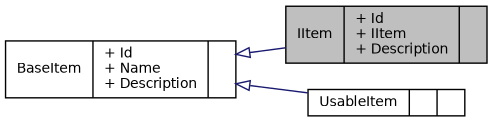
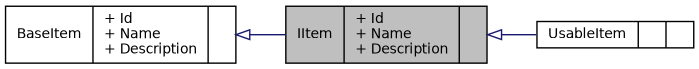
  digraph {
    rankdir=LR
    node [color=black fillcolor=white fontname=Helvetica fontsize=10 shape=record style=filled]
    edge [arrowtail=onormal color=midnightblue dir=back fontname=Helvetica fontsize=10 labelfontname=Helvetica labelfontsize=10 style=solid]
-   n1 [fillcolor=grey75 fontcolor=black height=0.2 label="{IItem\n|+ Id\l+ IItem\l+ Description\l|}" width=0.4]
+   n1 [fillcolor=grey75 fontcolor=black height=0.2 label="{IItem\n|+ Id\l+ Name\l+ Description\l|}" width=0.4]
    n2 [height=0.2 label="{BaseItem\n|+ Id\l+ Name\l+ Description\l|}" width=0.4]
    n3 [height=0.2 label="{UsableItem\n||}" width=0.4]
    n2 -> n1
-   n2 -> n3
+   n1 -> n3
  }
